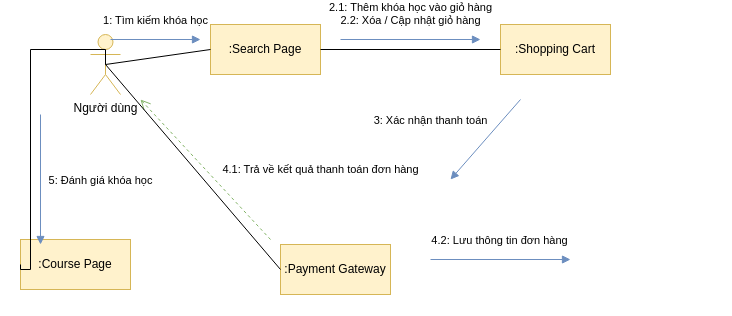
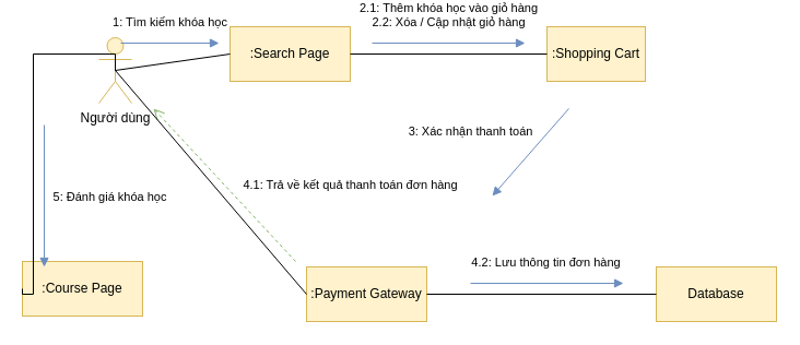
  <mxCell id="0" />
  <mxCell id="1" parent="0" />
  <mxCell id="2" value="Người dùng" style="shape=umlActor;verticalLabelPosition=bottom;verticalAlign=top;html=1;fillColor=#fff2cc;strokeColor=#d6b656;" vertex="1" parent="1"><mxGeometry x="90" y="30" width="30" height="60" as="geometry" /></mxCell>
  <mxCell id="3" value=":Search Page" style="html=1;whiteSpace=wrap;fillColor=#fff2cc;strokeColor=#d6b656;" vertex="1" parent="1"><mxGeometry x="210" y="20" width="110" height="50" as="geometry" /></mxCell>
- <mxCell id="4" value=":Shopping Cart" style="html=1;whiteSpace=wrap;fillColor=#fff2cc;strokeColor=#d6b656;" vertex="1" parent="1"><mxGeometry x="500" y="20" width="110" height="50" as="geometry" /></mxCell>
+ <mxCell id="4" value=":Shopping Cart" style="html=1;whiteSpace=wrap;fillColor=#fff2cc;strokeColor=#d6b656;" vertex="1" parent="1"><mxGeometry x="500" y="20" width="90" height="50" as="geometry" /></mxCell>
  <mxCell id="5" value="" style="endArrow=none;html=1;rounded=0;entryX=0;entryY=0.5;entryDx=0;entryDy=0;exitX=0.5;exitY=0.5;exitDx=0;exitDy=0;exitPerimeter=0;" edge="1" parent="1" source="2" target="3"><mxGeometry width="50" height="50" relative="1" as="geometry"><mxPoint x="220" y="115" as="sourcePoint" /><mxPoint x="270" y="65" as="targetPoint" /></mxGeometry></mxCell>
  <mxCell id="6" value="" style="endArrow=none;html=1;rounded=0;entryX=1;entryY=0.5;entryDx=0;entryDy=0;exitX=0;exitY=0.5;exitDx=0;exitDy=0;" edge="1" parent="1" source="4" target="3"><mxGeometry width="50" height="50" relative="1" as="geometry"><mxPoint x="220" y="115" as="sourcePoint" /><mxPoint x="270" y="65" as="targetPoint" /></mxGeometry></mxCell>
  <mxCell id="7" value="1: Tìm kiếm khóa học" style="html=1;verticalAlign=bottom;endArrow=block;curved=0;rounded=0;fillColor=#dae8fc;strokeColor=#6c8ebf;" edge="1" parent="1"><mxGeometry y="10" width="80" relative="1" as="geometry"><mxPoint x="110" y="35" as="sourcePoint" /><mxPoint x="200" y="35" as="targetPoint" /><mxPoint as="offset" /></mxGeometry></mxCell>
  <mxCell id="8" value="2.1: Thêm khóa học vào giỏ hàng&lt;br&gt;2.2: Xóa / Cập nhật giỏ hàng" style="html=1;verticalAlign=bottom;endArrow=block;curved=0;rounded=0;fillColor=#dae8fc;strokeColor=#6c8ebf;" edge="1" parent="1"><mxGeometry y="10" width="80" relative="1" as="geometry"><mxPoint x="340" y="35" as="sourcePoint" /><mxPoint x="480" y="35" as="targetPoint" /><mxPoint as="offset" /></mxGeometry></mxCell>
  <mxCell id="9" value="4.1: Trả về kết quả thanh toán đơn hàng" style="html=1;verticalAlign=bottom;endArrow=open;dashed=1;endSize=8;curved=0;rounded=0;fillColor=#d5e8d4;strokeColor=#82b366;" edge="1" parent="1"><mxGeometry x="-0.896" y="-77" relative="1" as="geometry"><mxPoint x="270" y="235" as="sourcePoint" /><mxPoint x="140" y="95" as="targetPoint" /><mxPoint y="-1" as="offset" /></mxGeometry></mxCell>
  <mxCell id="10" value=":Payment Gateway" style="html=1;whiteSpace=wrap;fillColor=#fff2cc;strokeColor=#d6b656;" vertex="1" parent="1"><mxGeometry x="280" y="240" width="110" height="50" as="geometry" /></mxCell>
  <mxCell id="11" value="3: Xác nhận thanh toán" style="html=1;verticalAlign=bottom;endArrow=block;curved=0;rounded=0;fillColor=#dae8fc;strokeColor=#6c8ebf;" edge="1" parent="1"><mxGeometry x="0.54" y="-48" width="80" relative="1" as="geometry"><mxPoint x="520" y="95" as="sourcePoint" /><mxPoint x="450" y="175" as="targetPoint" /><mxPoint as="offset" /></mxGeometry></mxCell>
  <mxCell id="12" value="" style="endArrow=none;html=1;rounded=0;entryX=0;entryY=0.5;entryDx=0;entryDy=0;exitX=0.5;exitY=0.5;exitDx=0;exitDy=0;exitPerimeter=0;" edge="1" parent="1" source="2" target="10"><mxGeometry width="50" height="50" relative="1" as="geometry"><mxPoint x="85" y="55" as="sourcePoint" /><mxPoint x="220" y="55" as="targetPoint" /></mxGeometry></mxCell>
+ <mxCell id="13" value="Database" style="html=1;whiteSpace=wrap;fillColor=#fff2cc;strokeColor=#d6b656;" vertex="1" parent="1"><mxGeometry x="600" y="240" width="110" height="50" as="geometry" /></mxCell>
+ <mxCell id="14" value="" style="endArrow=none;html=1;rounded=0;entryX=1;entryY=0.5;entryDx=0;entryDy=0;exitX=0;exitY=0.5;exitDx=0;exitDy=0;" edge="1" parent="1" source="13" target="10"><mxGeometry width="50" height="50" relative="1" as="geometry"><mxPoint x="565" y="80" as="sourcePoint" /><mxPoint x="400" y="275" as="targetPoint" /></mxGeometry></mxCell>
  <mxCell id="15" value="4.2: Lưu thông tin đơn hàng" style="html=1;verticalAlign=bottom;endArrow=block;curved=0;rounded=0;fillColor=#dae8fc;strokeColor=#6c8ebf;" edge="1" parent="1"><mxGeometry y="10" width="80" relative="1" as="geometry"><mxPoint x="430" y="255" as="sourcePoint" /><mxPoint x="570" y="255" as="targetPoint" /><mxPoint x="-1" as="offset" /></mxGeometry></mxCell>
  <mxCell id="16" value=":Course Page" style="html=1;whiteSpace=wrap;fillColor=#fff2cc;strokeColor=#d6b656;" vertex="1" parent="1"><mxGeometry x="20" y="235" width="110" height="50" as="geometry" /></mxCell>
  <mxCell id="17" value="" style="endArrow=none;html=1;rounded=0;entryX=0;entryY=0.5;entryDx=0;entryDy=0;exitX=0.5;exitY=0.5;exitDx=0;exitDy=0;exitPerimeter=0;edgeStyle=orthogonalEdgeStyle;" edge="1" parent="1" source="2" target="16"><mxGeometry width="50" height="50" relative="1" as="geometry"><mxPoint x="85" y="55" as="sourcePoint" /><mxPoint x="220" y="55" as="targetPoint" /><Array as="points"><mxPoint x="30" y="45" /><mxPoint x="30" y="265" /></Array></mxGeometry></mxCell>
  <mxCell id="18" value="5: Đánh giá khóa học" style="html=1;verticalAlign=bottom;endArrow=block;curved=0;rounded=0;fillColor=#dae8fc;strokeColor=#6c8ebf;" edge="1" parent="1"><mxGeometry x="0.154" y="60" width="80" relative="1" as="geometry"><mxPoint x="40" y="110" as="sourcePoint" /><mxPoint x="40" y="240" as="targetPoint" /><mxPoint as="offset" /></mxGeometry></mxCell>
